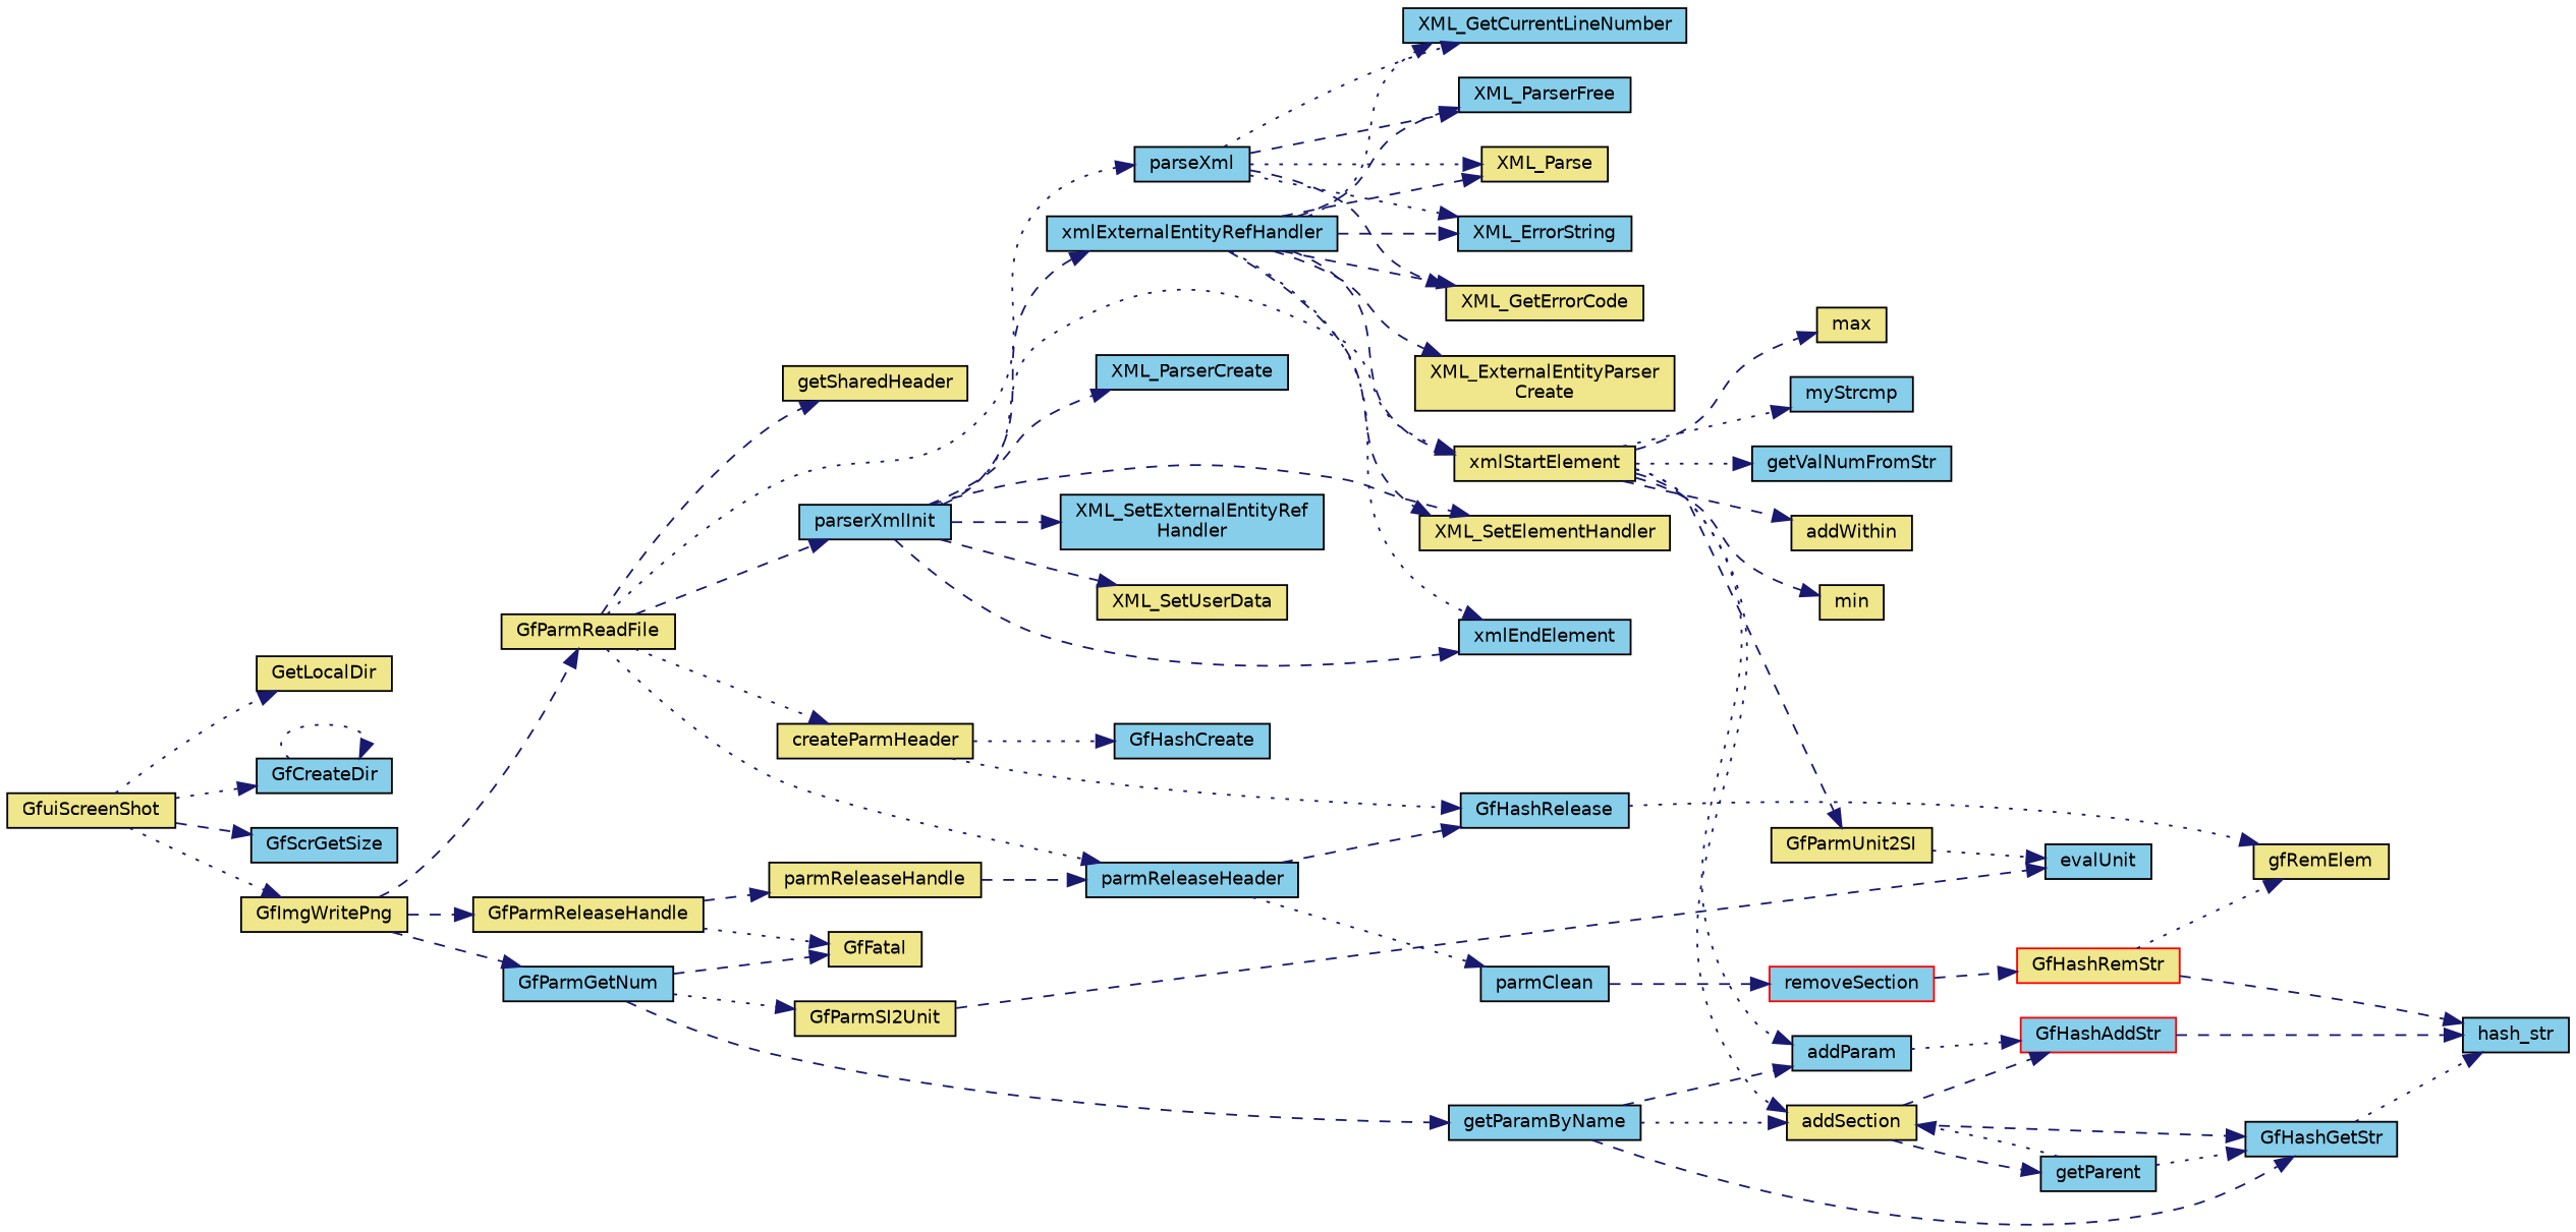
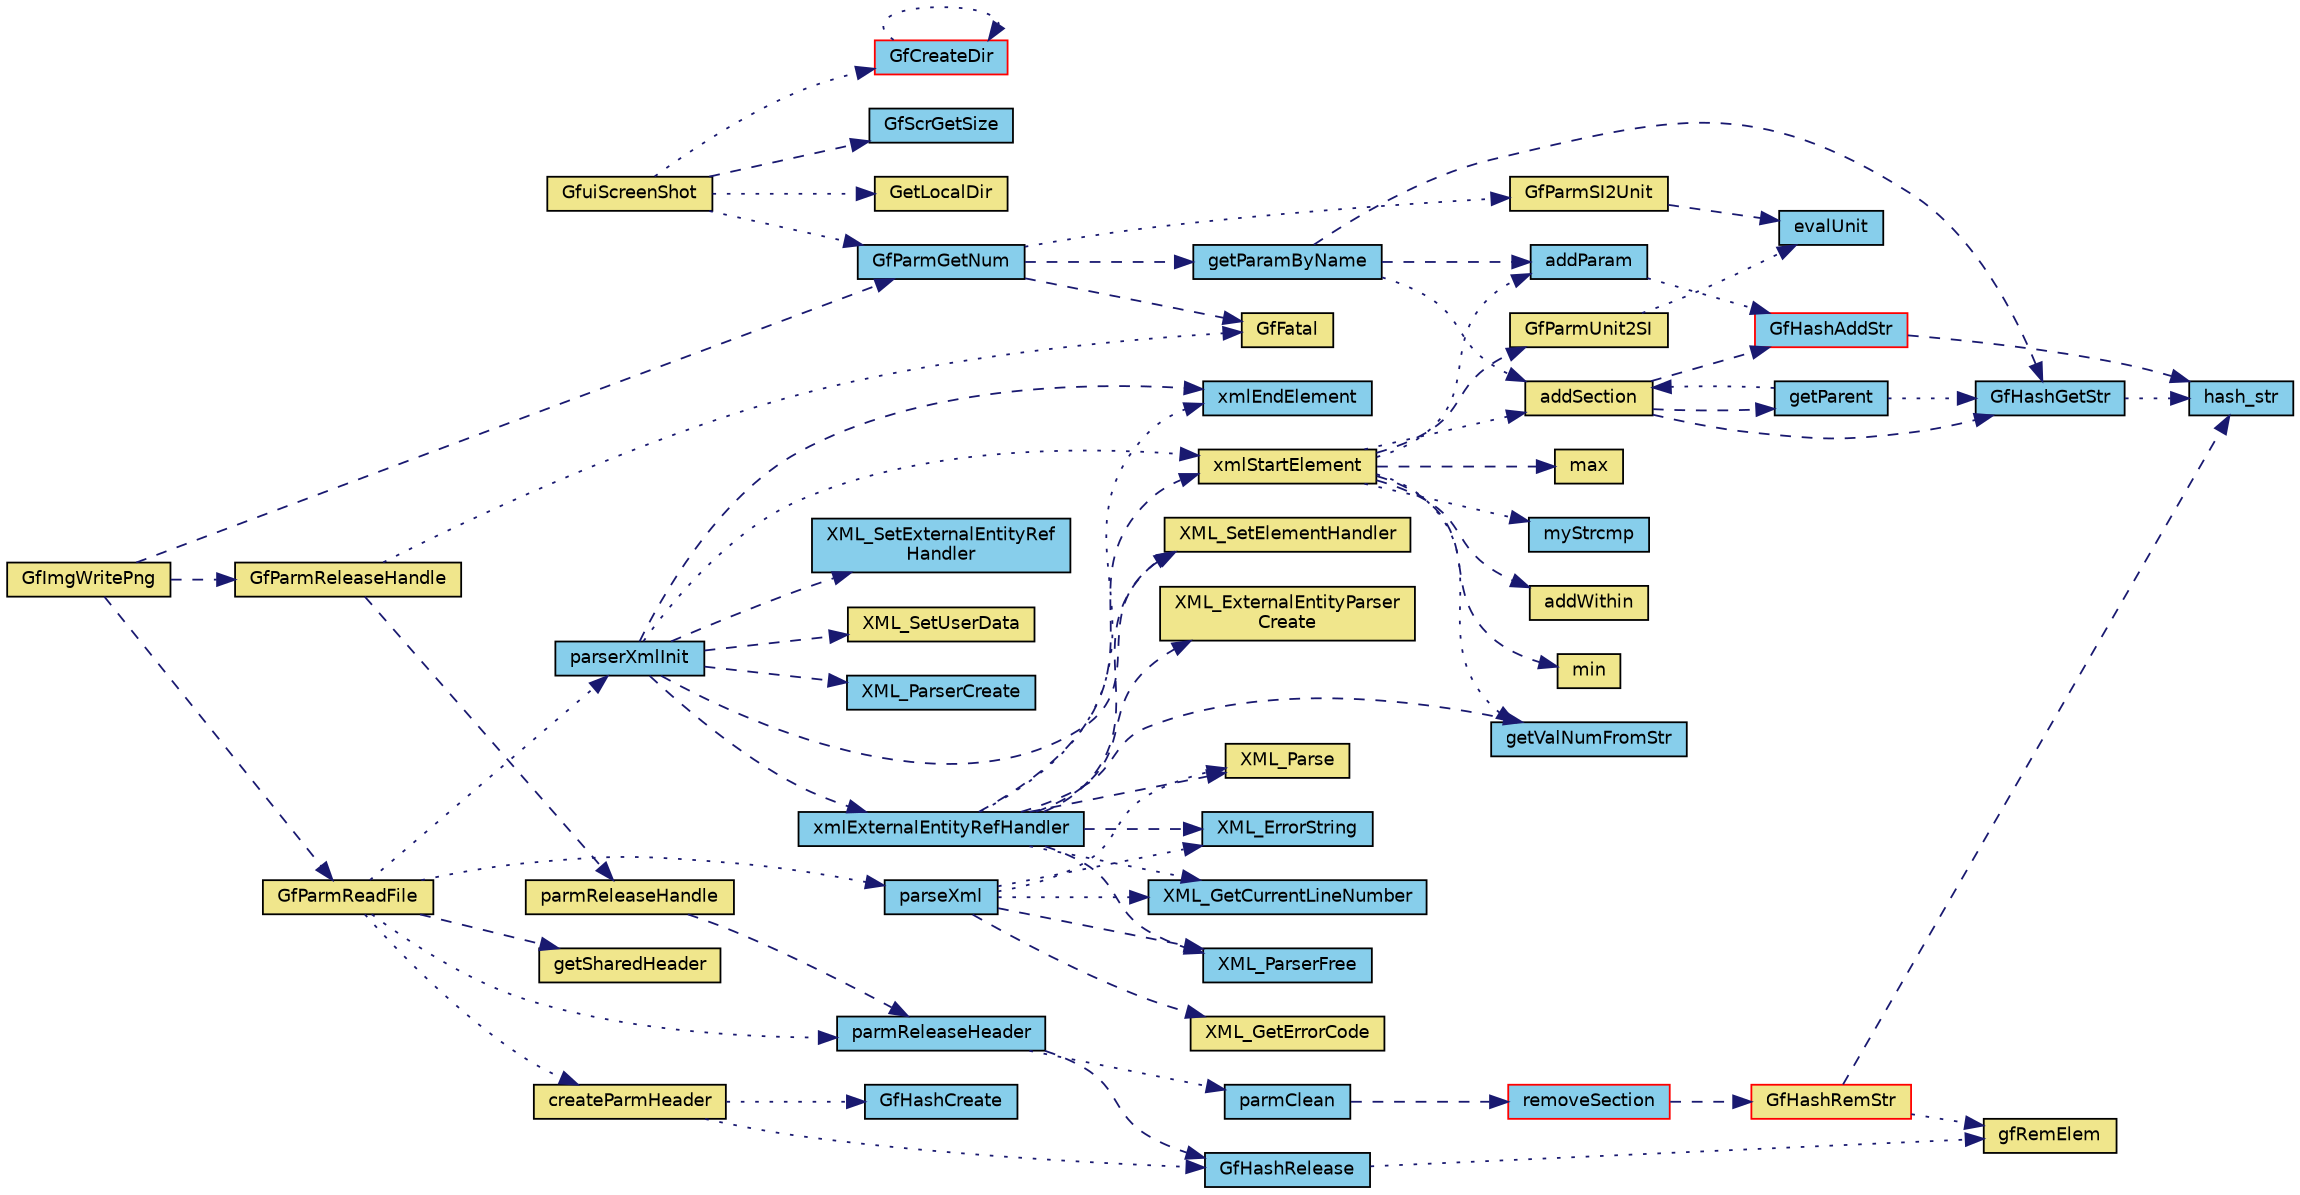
  digraph {
    rankdir=LR
    node [color=black fillcolor=skyblue fontname=Helvetica fontsize=10 shape=record style=filled]
    edge [color=midnightblue fontname=Helvetica fontsize=10 labelfontname=Helvetica labelfontsize=10 style=dashed]
    n1 [fillcolor=khaki fontcolor=black height=0.2 label=GfuiScreenShot width=0.4]
    n2 [fillcolor=khaki height=0.2 label=GetLocalDir width=0.4]
-   n3 [height=0.2 label=GfCreateDir width=0.4]
+   n3 [color=red height=0.2 label=GfCreateDir width=0.4]
    n4 [height=0.2 label=GfScrGetSize width=0.4]
    n5 [fillcolor=khaki height=0.2 label=GfImgWritePng width=0.4]
    n6 [fillcolor=khaki height=0.2 label=GfParmReadFile width=0.4]
    n7 [height=0.2 label=GfParmGetNum width=0.4]
    n8 [fillcolor=khaki height=0.2 label=GfParmReleaseHandle width=0.4]
    n9 [fillcolor=khaki height=0.2 label=getSharedHeader width=0.4]
    n10 [fillcolor=khaki height=0.2 label=createParmHeader width=0.4]
    n11 [height=0.2 label=parserXmlInit width=0.4]
    n12 [height=0.2 label=parseXml width=0.4]
    n13 [height=0.2 label=parmReleaseHeader width=0.4]
    n14 [fillcolor=khaki height=0.2 label=GfFatal width=0.4]
    n15 [height=0.2 label=getParamByName width=0.4]
    n16 [fillcolor=khaki height=0.2 label=GfParmSI2Unit width=0.4]
    n17 [fillcolor=khaki height=0.2 label=parmReleaseHandle width=0.4]
    n18 [height=0.2 label=GfHashCreate width=0.4]
    n19 [height=0.2 label=GfHashRelease width=0.4]
    n20 [height=0.2 label=XML_ParserCreate width=0.4]
    n21 [fillcolor=khaki height=0.2 label=XML_SetElementHandler width=0.4]
    n22 [fillcolor=khaki height=0.2 label=xmlStartElement width=0.4]
    n23 [height=0.2 label=xmlEndElement width=0.4]
    n24 [height=0.2 label="XML_SetExternalEntityRef\lHandler" width=0.4]
    n25 [height=0.2 label=xmlExternalEntityRefHandler width=0.4]
    n26 [fillcolor=khaki height=0.2 label=XML_SetUserData width=0.4]
    n27 [fillcolor=khaki height=0.2 label=XML_Parse width=0.4]
    n28 [height=0.2 label=XML_ErrorString width=0.4]
    n29 [fillcolor=khaki height=0.2 label=XML_GetErrorCode width=0.4]
    n30 [height=0.2 label=XML_GetCurrentLineNumber width=0.4]
    n31 [height=0.2 label=XML_ParserFree width=0.4]
    n32 [height=0.2 label=parmClean width=0.4]
    n33 [color=red height=0.2 label=removeSection width=0.4]
    n34 [color=red fillcolor=khaki height=0.2 label=GfHashRemStr width=0.4]
    n35 [height=0.2 label=hash_str width=0.4]
    n36 [fillcolor=khaki height=0.2 label=gfRemElem width=0.4]
    n37 [fillcolor=khaki height=0.2 label=min width=0.4]
    n38 [fillcolor=khaki height=0.2 label=max width=0.4]
    n39 [height=0.2 label=myStrcmp width=0.4]
    n40 [fillcolor=khaki height=0.2 label=addSection width=0.4]
    n41 [height=0.2 label=addParam width=0.4]
    n42 [height=0.2 label=getValNumFromStr width=0.4]
    n43 [fillcolor=khaki height=0.2 label=GfParmUnit2SI width=0.4]
    n44 [fillcolor=khaki height=0.2 label=addWithin width=0.4]
    n45 [fillcolor=khaki height=0.2 label="XML_ExternalEntityParser\lCreate" width=0.4]
    n46 [height=0.2 label=GfHashGetStr width=0.4]
    n47 [height=0.2 label=getParent width=0.4]
    n48 [color=red height=0.2 label=GfHashAddStr width=0.4]
    n49 [height=0.2 label=evalUnit width=0.4]
    n1 -> n2 [style=dotted]
    n1 -> n3 [style=dotted]
    n1 -> n4
-   n1 -> n5 [style=dotted]
+   n1 -> n7 [style=dotted]
    n3 -> n3 [style=dotted]
    n5 -> n6
    n5 -> n7
    n5 -> n8
    n6 -> n9
    n6 -> n10 [style=dotted]
-   n6 -> n11
+   n6 -> n11 [style=dotted]
    n6 -> n12 [style=dotted]
    n6 -> n13 [style=dotted]
    n7 -> n14
    n7 -> n15
    n7 -> n16 [style=dotted]
    n8 -> n14 [style=dotted]
    n8 -> n17
    n10 -> n18 [style=dotted]
    n10 -> n19 [style=dotted]
    n11 -> n20
    n11 -> n21
    n11 -> n22 [style=dotted]
    n11 -> n23
    n11 -> n24
    n11 -> n25
    n11 -> n26
    n12 -> n27 [style=dotted]
    n12 -> n28 [style=dotted]
    n12 -> n29
    n12 -> n30 [style=dotted]
    n12 -> n31
    n13 -> n19
    n13 -> n32 [style=dotted]
    n15 -> n40 [style=dotted]
    n15 -> n41
    n15 -> n46
    n16 -> n49
    n17 -> n13
    n19 -> n36 [style=dotted]
    n22 -> n37
    n22 -> n38
    n22 -> n39 [style=dotted]
    n22 -> n40 [style=dotted]
    n22 -> n41 [style=dotted]
    n22 -> n42 [style=dotted]
    n22 -> n43
    n22 -> n44
    n25 -> n21
    n25 -> n22
    n25 -> n23 [style=dotted]
    n25 -> n27
    n25 -> n28
-   n25 -> n29
+   n25 -> n42
    n25 -> n30 [style=dotted]
    n25 -> n31
    n25 -> n45
    n32 -> n33
    n33 -> n34
    n34 -> n35
    n34 -> n36 [style=dotted]
    n40 -> n46
    n40 -> n47
    n40 -> n48
    n41 -> n48 [style=dotted]
    n43 -> n49 [style=dotted]
    n46 -> n35 [style=dotted]
    n47 -> n40 [style=dotted]
    n47 -> n46 [style=dotted]
    n48 -> n35
  }
